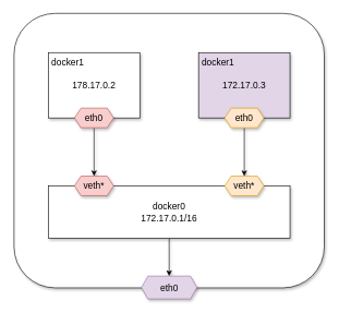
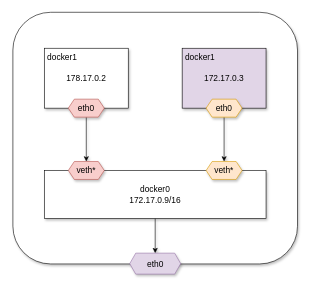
  <mxCell id="0" />
  <mxCell id="1" parent="0" />
  <mxCell id="2" value="" style="rounded=1;whiteSpace=wrap;html=1;shadow=1;" parent="1" vertex="1"><mxGeometry x="20.5" y="20" width="475" height="420" as="geometry" /></mxCell>
  <mxCell id="3" style="edgeStyle=orthogonalEdgeStyle;rounded=0;orthogonalLoop=1;jettySize=auto;html=1;fontSize=18;shadow=1;" parent="1" source="4" target="9" edge="1"><mxGeometry relative="1" as="geometry" /></mxCell>
- <mxCell id="4" value="docker0&lt;br&gt;172.17.0.1/16" style="rounded=0;whiteSpace=wrap;html=1;fontSize=14;shadow=1;" parent="1" vertex="1"><mxGeometry x="73" y="284" width="370" height="80" as="geometry" /></mxCell>
+ <mxCell id="4" value="docker0&lt;br&gt;172.17.0.9/16" style="rounded=0;whiteSpace=wrap;html=1;fontSize=14;shadow=1;" parent="1" vertex="1"><mxGeometry x="73" y="284" width="370" height="80" as="geometry" /></mxCell>
  <mxCell id="5" style="edgeStyle=orthogonalEdgeStyle;rounded=0;orthogonalLoop=1;jettySize=auto;html=1;entryX=0.5;entryY=0;entryDx=0;entryDy=0;fontSize=14;shadow=1;" parent="1" source="12" target="6" edge="1"><mxGeometry relative="1" as="geometry" /></mxCell>
  <mxCell id="6" value="veth*" style="shape=hexagon;perimeter=hexagonPerimeter2;whiteSpace=wrap;html=1;fixedSize=1;fontSize=14;size=10;shadow=1;fillColor=#f8cecc;strokeColor=#b85450;" parent="1" vertex="1"><mxGeometry x="113" y="269" width="60" height="30" as="geometry" /></mxCell>
  <mxCell id="7" style="edgeStyle=orthogonalEdgeStyle;rounded=0;orthogonalLoop=1;jettySize=auto;html=1;entryX=0.5;entryY=0;entryDx=0;entryDy=0;fontSize=14;shadow=1;" parent="1" source="15" target="8" edge="1"><mxGeometry relative="1" as="geometry" /></mxCell>
  <mxCell id="8" value="veth*" style="shape=hexagon;perimeter=hexagonPerimeter2;whiteSpace=wrap;html=1;fixedSize=1;fontSize=14;size=10;shadow=1;fillColor=#ffe6cc;strokeColor=#d79b00;" parent="1" vertex="1"><mxGeometry x="343" y="269" width="60" height="30" as="geometry" /></mxCell>
  <mxCell id="9" value="eth0" style="shape=hexagon;perimeter=hexagonPerimeter2;whiteSpace=wrap;html=1;fixedSize=1;fontSize=14;size=10;shadow=1;fillColor=#e1d5e7;strokeColor=#9673a6;" parent="1" vertex="1"><mxGeometry x="215.5" y="422" width="85" height="35" as="geometry" /></mxCell>
  <mxCell id="10" value="&lt;font style=&quot;font-size: 14px&quot;&gt;178.17.0.2&lt;/font&gt;" style="rounded=0;whiteSpace=wrap;html=1;shadow=1;" parent="1" vertex="1"><mxGeometry x="73" y="80" width="140" height="100" as="geometry" /></mxCell>
  <mxCell id="11" value="docker1" style="text;html=1;strokeColor=none;fillColor=none;align=center;verticalAlign=middle;whiteSpace=wrap;rounded=0;fontSize=14;shadow=1;" parent="1" vertex="1"><mxGeometry x="73" y="80" width="60" height="30" as="geometry" /></mxCell>
  <mxCell id="12" value="eth0" style="shape=hexagon;perimeter=hexagonPerimeter2;whiteSpace=wrap;html=1;fixedSize=1;fontSize=14;size=10;shadow=1;fillColor=#f8cecc;strokeColor=#b85450;" parent="1" vertex="1"><mxGeometry x="113" y="165" width="60" height="30" as="geometry" /></mxCell>
  <mxCell id="13" value="&lt;font style=&quot;font-size: 14px&quot;&gt;172.17.0.3&lt;/font&gt;" style="rounded=0;whiteSpace=wrap;html=1;shadow=1;fillColor=#e1d5e7;" parent="1" vertex="1"><mxGeometry x="303" y="80" width="140" height="100" as="geometry" /></mxCell>
  <mxCell id="14" value="docker1" style="text;html=1;strokeColor=none;fillColor=none;align=center;verticalAlign=middle;whiteSpace=wrap;rounded=0;fontSize=14;shadow=1;" parent="1" vertex="1"><mxGeometry x="303" y="80" width="60" height="30" as="geometry" /></mxCell>
  <mxCell id="15" value="eth0" style="shape=hexagon;perimeter=hexagonPerimeter2;whiteSpace=wrap;html=1;fixedSize=1;fontSize=14;size=10;shadow=1;fillColor=#ffe6cc;strokeColor=#d79b00;" parent="1" vertex="1"><mxGeometry x="343" y="165" width="60" height="30" as="geometry" /></mxCell>
